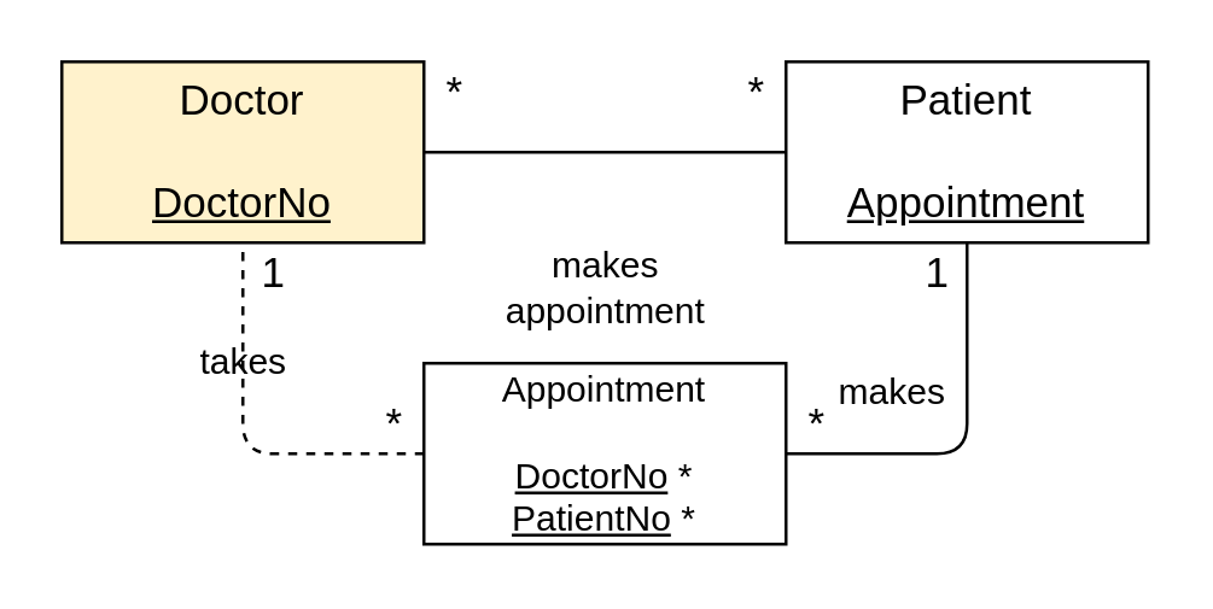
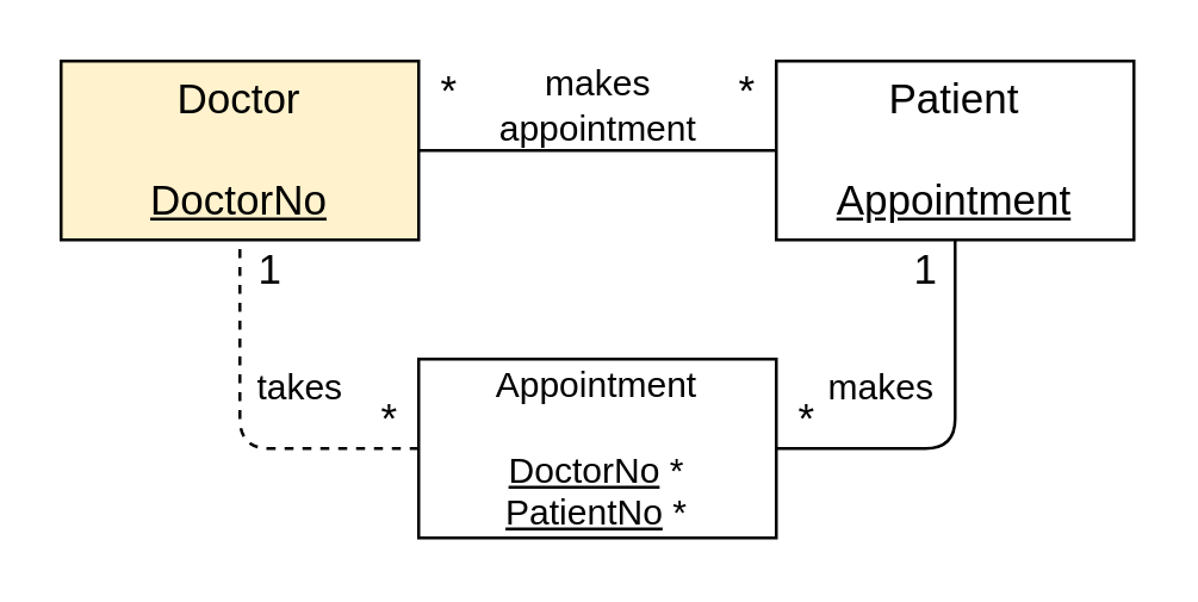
  <mxCell id="0" />
  <mxCell id="1" parent="0" />
  <mxCell id="2" value="&lt;font style=&quot;font-size: 14px&quot;&gt;Doctor&lt;br&gt;&lt;br&gt;&lt;u&gt;DoctorNo&lt;/u&gt;&lt;br&gt;&lt;/font&gt;" style="rounded=0;whiteSpace=wrap;html=1;fillColor=#fff2cc;" vertex="1" parent="1"><mxGeometry x="20" y="20" width="120" height="60" as="geometry" /></mxCell>
  <mxCell id="3" value="&lt;font style=&quot;font-size: 14px&quot;&gt;Patient&lt;br&gt;&lt;br&gt;&lt;u&gt;Appointment&lt;/u&gt;&lt;br&gt;&lt;/font&gt;" style="rounded=0;whiteSpace=wrap;html=1;" vertex="1" parent="1"><mxGeometry x="260" y="20" width="120" height="60" as="geometry" /></mxCell>
  <mxCell id="4" value="" style="endArrow=none;html=1;entryX=0;entryY=0.5;entryDx=0;entryDy=0;exitX=1;exitY=0.5;exitDx=0;exitDy=0;" edge="1" parent="1" source="2" target="3"><mxGeometry width="50" height="50" relative="1" as="geometry"><mxPoint x="150" y="150" as="sourcePoint" /><mxPoint x="200" y="100" as="targetPoint" /></mxGeometry></mxCell>
  <mxCell id="5" value="&lt;font style=&quot;font-size: 14px&quot;&gt;*&lt;/font&gt;" style="text;html=1;align=center;verticalAlign=middle;resizable=0;points=[];autosize=1;" vertex="1" parent="1"><mxGeometry x="140" y="20" width="20" height="20" as="geometry" /></mxCell>
  <mxCell id="6" value="&lt;font style=&quot;font-size: 14px&quot;&gt;*&lt;/font&gt;" style="text;html=1;align=center;verticalAlign=middle;resizable=0;points=[];autosize=1;" vertex="1" parent="1"><mxGeometry x="240" y="20" width="20" height="20" as="geometry" /></mxCell>
- <mxCell id="7" value="makes &lt;br&gt;appointment" style="text;html=1;align=center;verticalAlign=middle;resizable=0;points=[];autosize=1;" vertex="1" parent="1"><mxGeometry x="160" y="80" width="80" height="30" as="geometry" /></mxCell>
+ <mxCell id="7" value="makes &lt;br&gt;appointment" style="text;html=1;align=center;verticalAlign=middle;resizable=0;points=[];autosize=1;" vertex="1" parent="1"><mxGeometry x="160" y="20" width="80" height="30" as="geometry" /></mxCell>
  <mxCell id="8" value="Appointment&lt;br&gt;&lt;br&gt;&lt;u&gt;DoctorNo&lt;/u&gt; *&lt;br&gt;&lt;u&gt;PatientNo&lt;/u&gt; *" style="rounded=0;whiteSpace=wrap;html=1;" vertex="1" parent="1"><mxGeometry x="140" y="120" width="120" height="60" as="geometry" /></mxCell>
  <mxCell id="9" value="" style="endArrow=none;html=1;entryX=0.5;entryY=1;entryDx=0;entryDy=0;exitX=0;exitY=0.5;exitDx=0;exitDy=0;dashed=1;" edge="1" parent="1" source="8" target="2"><mxGeometry width="50" height="50" relative="1" as="geometry"><mxPoint x="60" y="170" as="sourcePoint" /><mxPoint x="110" y="120" as="targetPoint" /><Array as="points"><mxPoint x="80" y="150" /></Array></mxGeometry></mxCell>
  <mxCell id="10" value="" style="endArrow=none;html=1;entryX=0.5;entryY=1;entryDx=0;entryDy=0;exitX=1;exitY=0.5;exitDx=0;exitDy=0;" edge="1" parent="1" source="8" target="3"><mxGeometry width="50" height="50" relative="1" as="geometry"><mxPoint x="290" y="180" as="sourcePoint" /><mxPoint x="340" y="130" as="targetPoint" /><Array as="points"><mxPoint x="320" y="150" /></Array></mxGeometry></mxCell>
  <mxCell id="11" value="&lt;font style=&quot;font-size: 14px&quot;&gt;*&lt;/font&gt;" style="text;html=1;align=center;verticalAlign=middle;resizable=0;points=[];autosize=1;" vertex="1" parent="1"><mxGeometry x="120" y="130" width="20" height="20" as="geometry" /></mxCell>
  <mxCell id="12" value="&lt;font style=&quot;font-size: 14px&quot;&gt;*&lt;/font&gt;" style="text;html=1;align=center;verticalAlign=middle;resizable=0;points=[];autosize=1;" vertex="1" parent="1"><mxGeometry x="260" y="130" width="20" height="20" as="geometry" /></mxCell>
  <mxCell id="13" value="&lt;font style=&quot;font-size: 14px&quot;&gt;1&lt;/font&gt;" style="text;html=1;align=center;verticalAlign=middle;resizable=0;points=[];autosize=1;" vertex="1" parent="1"><mxGeometry x="80" y="80" width="20" height="20" as="geometry" /></mxCell>
  <mxCell id="14" value="&lt;font style=&quot;font-size: 14px&quot;&gt;1&lt;/font&gt;" style="text;html=1;align=center;verticalAlign=middle;resizable=0;points=[];autosize=1;" vertex="1" parent="1"><mxGeometry x="300" y="80" width="20" height="20" as="geometry" /></mxCell>
  <mxCell id="15" value="makes" style="text;html=1;align=center;verticalAlign=middle;resizable=0;points=[];autosize=1;" vertex="1" parent="1"><mxGeometry x="270" y="120" width="50" height="20" as="geometry" /></mxCell>
- <mxCell id="16" value="takes" style="text;html=1;align=center;verticalAlign=middle;resizable=0;points=[];autosize=1;" vertex="1" parent="1"><mxGeometry x="60" y="110" width="40" height="20" as="geometry" /></mxCell>
+ <mxCell id="16" value="takes" style="text;html=1;align=center;verticalAlign=middle;resizable=0;points=[];autosize=1;" vertex="1" parent="1"><mxGeometry x="80" y="120" width="40" height="20" as="geometry" /></mxCell>
